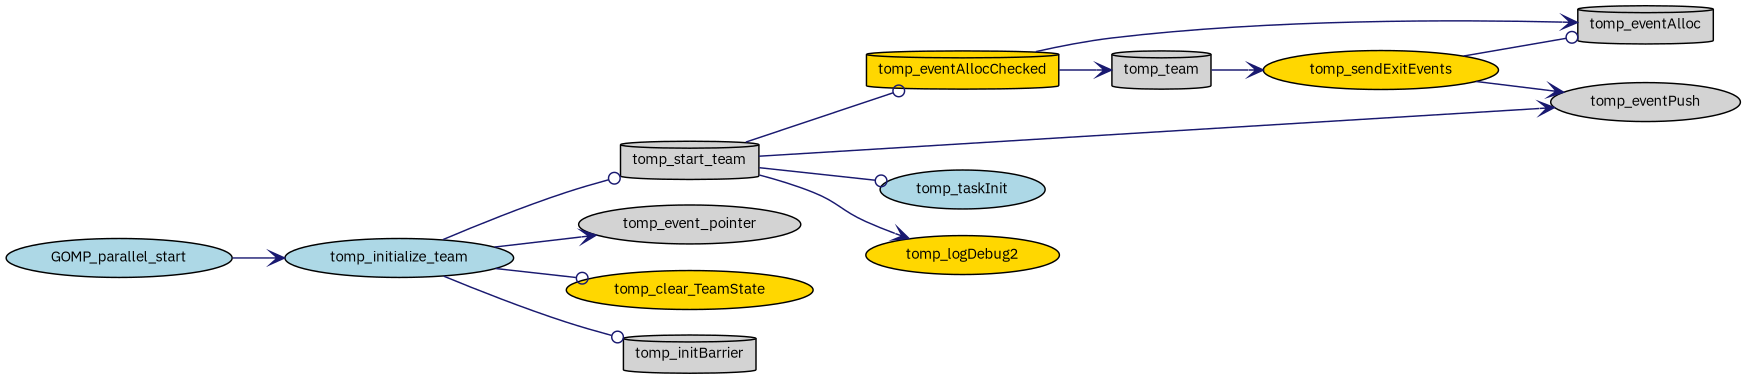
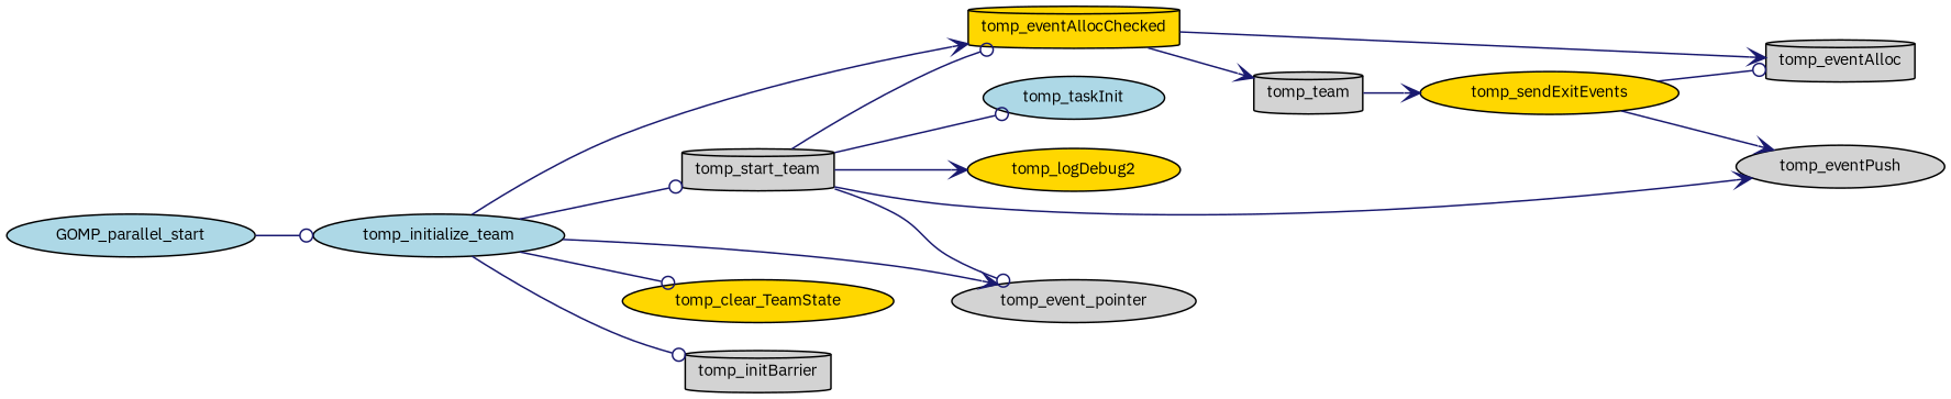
  digraph {
    fontname="IBM Plex Sans"
    rankdir=LR
    node [color=black fillcolor=lightgrey fontname="IBM Plex Sans" fontsize=10 shape=ellipse style=filled]
    edge [arrowhead=odot color=midnightblue fontname="IBM Plex Sans" fontsize=10 labelfontname=Helvetica labelfontsize=10 style=solid]
    n1 [fillcolor=lightblue fontcolor=black height=0.2 label=GOMP_parallel_start width=0.4]
    n2 [fillcolor=lightblue height=0.2 label=tomp_initialize_team width=0.4]
    n3 [height=0.2 label=tomp_start_team shape=cylinder width=0.4]
    n4 [fillcolor=gold height=0.2 label=tomp_eventAllocChecked shape=cylinder width=0.4]
    n5 [height=0.2 label=tomp_event_pointer width=0.4]
    n6 [fillcolor=gold height=0.2 label=tomp_clear_TeamState width=0.4]
    n7 [height=0.2 label=tomp_initBarrier shape=cylinder width=0.4]
    n8 [height=0.2 label=tomp_eventPush width=0.4]
    n9 [fillcolor=lightblue height=0.2 label=tomp_taskInit width=0.4]
    n10 [fillcolor=gold height=0.2 label=tomp_logDebug2 width=0.4]
    n11 [height=0.2 label=tomp_team shape=cylinder width=0.4]
    n12 [height=0.2 label=tomp_eventAlloc shape=cylinder width=0.4]
    n13 [fillcolor=gold height=0.2 label=tomp_sendExitEvents width=0.4]
-   n1 -> n2 [arrowhead=vee]
+   n1 -> n2
    n2 -> n3
+   n2 -> n4 [arrowhead=vee]
    n2 -> n5 [arrowhead=vee]
    n2 -> n6
    n2 -> n7
    n3 -> n4
+   n3 -> n5
    n3 -> n8 [arrowhead=vee]
    n3 -> n9
    n3 -> n10 [arrowhead=vee]
    n4 -> n11 [arrowhead=vee]
    n4 -> n12 [arrowhead=vee]
    n11 -> n13 [arrowhead=vee]
    n13 -> n8 [arrowhead=vee]
    n13 -> n12
  }
